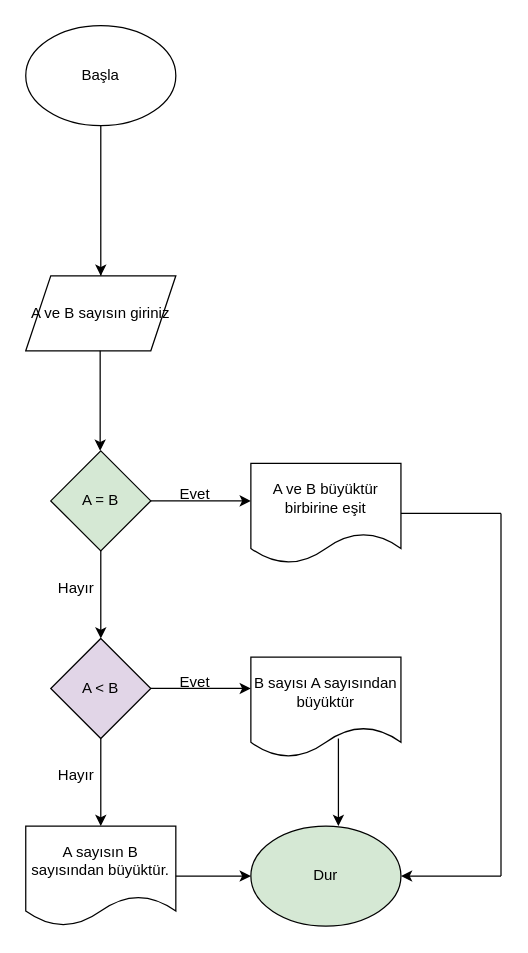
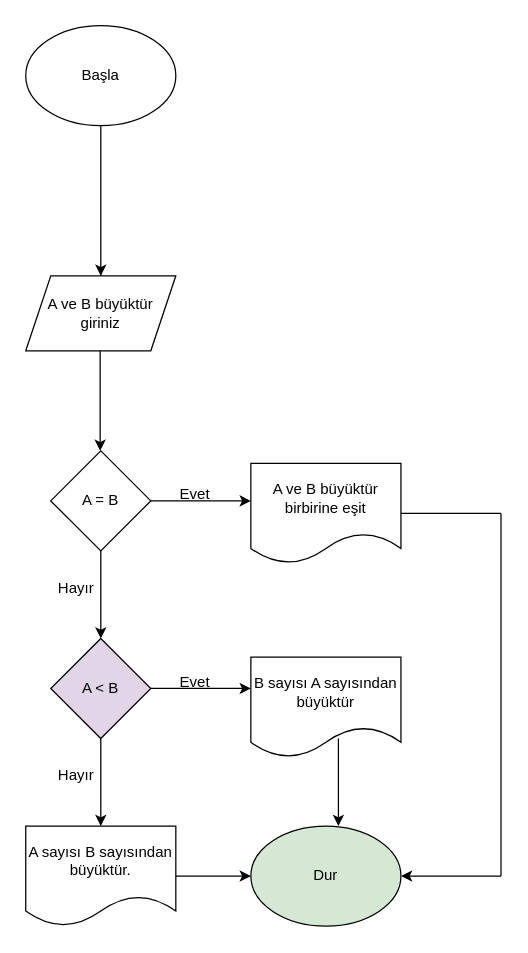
  <mxCell id="0" />
  <mxCell id="1" parent="0" />
  <mxCell id="2" value="Başla" style="ellipse;whiteSpace=wrap;html=1;" vertex="1" parent="1"><mxGeometry x="20" y="20" width="120" height="80" as="geometry" /></mxCell>
  <mxCell id="3" value="" style="endArrow=classic;html=1;rounded=0;exitX=0.5;exitY=1;exitDx=0;exitDy=0;" edge="1" parent="1" source="2"><mxGeometry width="50" height="50" relative="1" as="geometry"><mxPoint x="70" y="330" as="sourcePoint" /><mxPoint x="80" y="220" as="targetPoint" /><Array as="points"><mxPoint x="80" y="220" /><mxPoint x="80" y="180" /></Array></mxGeometry></mxCell>
- <mxCell id="4" value="A ve B sayısın giriniz" style="shape=parallelogram;perimeter=parallelogramPerimeter;whiteSpace=wrap;html=1;fixedSize=1;" vertex="1" parent="1"><mxGeometry x="20" y="220" width="120" height="60" as="geometry" /></mxCell>
+ <mxCell id="4" value="A ve B büyüktür giriniz" style="shape=parallelogram;perimeter=parallelogramPerimeter;whiteSpace=wrap;html=1;fixedSize=1;" vertex="1" parent="1"><mxGeometry x="20" y="220" width="120" height="60" as="geometry" /></mxCell>
  <mxCell id="5" value="" style="endArrow=classic;html=1;rounded=0;" edge="1" parent="1"><mxGeometry width="50" height="50" relative="1" as="geometry"><mxPoint x="79.5" y="280" as="sourcePoint" /><mxPoint x="79.5" y="360" as="targetPoint" /></mxGeometry></mxCell>
- <mxCell id="6" value="A = B" style="rhombus;whiteSpace=wrap;html=1;fillColor=#d5e8d4;" vertex="1" parent="1"><mxGeometry x="40" y="360" width="80" height="80" as="geometry" /></mxCell>
+ <mxCell id="6" value="A = B" style="rhombus;whiteSpace=wrap;html=1;" vertex="1" parent="1"><mxGeometry x="40" y="360" width="80" height="80" as="geometry" /></mxCell>
  <mxCell id="7" value="" style="endArrow=classic;html=1;rounded=0;" edge="1" parent="1"><mxGeometry width="50" height="50" relative="1" as="geometry"><mxPoint x="120" y="400" as="sourcePoint" /><mxPoint x="200" y="400" as="targetPoint" /></mxGeometry></mxCell>
  <mxCell id="8" value="Evet" style="text;html=1;align=center;verticalAlign=middle;resizable=0;points=[];autosize=1;strokeColor=none;fillColor=none;" vertex="1" parent="1"><mxGeometry x="130" y="380" width="50" height="30" as="geometry" /></mxCell>
  <mxCell id="9" value="" style="endArrow=classic;html=1;rounded=0;" edge="1" parent="1"><mxGeometry width="50" height="50" relative="1" as="geometry"><mxPoint x="80" y="440" as="sourcePoint" /><mxPoint x="80" y="510" as="targetPoint" /></mxGeometry></mxCell>
  <mxCell id="10" value="Hayır" style="text;html=1;align=center;verticalAlign=middle;resizable=0;points=[];autosize=1;strokeColor=none;fillColor=none;" vertex="1" parent="1"><mxGeometry x="35" y="455" width="50" height="30" as="geometry" /></mxCell>
  <mxCell id="11" value="A ve B büyüktür birbirine eşit" style="shape=document;whiteSpace=wrap;html=1;boundedLbl=1;" vertex="1" parent="1"><mxGeometry x="200" y="370" width="120" height="80" as="geometry" /></mxCell>
  <mxCell id="12" value="A &amp;lt; B" style="rhombus;whiteSpace=wrap;html=1;fillColor=#e1d5e7;" vertex="1" parent="1"><mxGeometry x="40" y="510" width="80" height="80" as="geometry" /></mxCell>
  <mxCell id="13" value="" style="endArrow=classic;html=1;rounded=0;" edge="1" parent="1"><mxGeometry width="50" height="50" relative="1" as="geometry"><mxPoint x="120" y="550" as="sourcePoint" /><mxPoint x="200" y="550" as="targetPoint" /></mxGeometry></mxCell>
  <mxCell id="14" value="Evet" style="text;html=1;align=center;verticalAlign=middle;resizable=0;points=[];autosize=1;strokeColor=none;fillColor=none;" vertex="1" parent="1"><mxGeometry x="130" y="530" width="50" height="30" as="geometry" /></mxCell>
  <mxCell id="15" value="" style="endArrow=classic;html=1;rounded=0;" edge="1" parent="1"><mxGeometry width="50" height="50" relative="1" as="geometry"><mxPoint x="80" y="590" as="sourcePoint" /><mxPoint x="80" y="660" as="targetPoint" /></mxGeometry></mxCell>
  <mxCell id="16" value="Hayır" style="text;html=1;align=center;verticalAlign=middle;resizable=0;points=[];autosize=1;strokeColor=none;fillColor=none;" vertex="1" parent="1"><mxGeometry x="35" y="605" width="50" height="30" as="geometry" /></mxCell>
  <mxCell id="17" value="B sayısı A sayısından büyüktür" style="shape=document;whiteSpace=wrap;html=1;boundedLbl=1;" vertex="1" parent="1"><mxGeometry x="200" y="525" width="120" height="80" as="geometry" /></mxCell>
- <mxCell id="18" value="A sayısın B sayısından büyüktür." style="shape=document;whiteSpace=wrap;html=1;boundedLbl=1;" vertex="1" parent="1"><mxGeometry x="20" y="660" width="120" height="80" as="geometry" /></mxCell>
+ <mxCell id="18" value="A sayısı B sayısından büyüktür." style="shape=document;whiteSpace=wrap;html=1;boundedLbl=1;" vertex="1" parent="1"><mxGeometry x="20" y="660" width="120" height="80" as="geometry" /></mxCell>
  <mxCell id="19" value="Dur" style="ellipse;whiteSpace=wrap;html=1;fillColor=#d5e8d4;" vertex="1" parent="1"><mxGeometry x="200" y="660" width="120" height="80" as="geometry" /></mxCell>
  <mxCell id="20" value="" style="endArrow=classic;html=1;rounded=0;entryX=0;entryY=0.5;entryDx=0;entryDy=0;" edge="1" parent="1" target="19"><mxGeometry width="50" height="50" relative="1" as="geometry"><mxPoint x="140" y="700" as="sourcePoint" /><mxPoint x="190" y="650" as="targetPoint" /></mxGeometry></mxCell>
  <mxCell id="21" value="" style="endArrow=classic;html=1;rounded=0;" edge="1" parent="1"><mxGeometry width="50" height="50" relative="1" as="geometry"><mxPoint x="270" y="590" as="sourcePoint" /><mxPoint x="270" y="660" as="targetPoint" /></mxGeometry></mxCell>
  <mxCell id="22" value="" style="endArrow=none;html=1;rounded=0;" edge="1" parent="1"><mxGeometry width="50" height="50" relative="1" as="geometry"><mxPoint x="320" y="410" as="sourcePoint" /><mxPoint x="400" y="410" as="targetPoint" /></mxGeometry></mxCell>
  <mxCell id="23" value="" style="endArrow=none;html=1;rounded=0;" edge="1" parent="1"><mxGeometry width="50" height="50" relative="1" as="geometry"><mxPoint x="400" y="700" as="sourcePoint" /><mxPoint x="400" y="410" as="targetPoint" /></mxGeometry></mxCell>
  <mxCell id="24" value="" style="endArrow=classic;html=1;rounded=0;entryX=1;entryY=0.5;entryDx=0;entryDy=0;" edge="1" parent="1" target="19"><mxGeometry width="50" height="50" relative="1" as="geometry"><mxPoint x="400" y="700" as="sourcePoint" /><mxPoint x="450" y="650" as="targetPoint" /></mxGeometry></mxCell>
